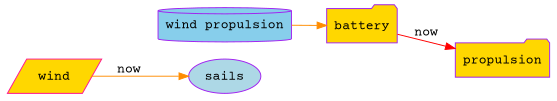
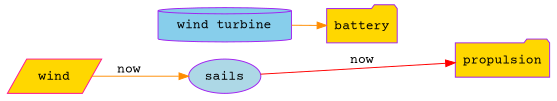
  digraph {
    fontname="Courier Prime"
    rankdir=LR
    node [color=purple fillcolor=gold fontname="Courier Prime" shape=folder style=filled]
    edge [color=darkorange fontname="Courier Prime"]
-   "wind turbine" [fillcolor=skyblue shape=cylinder label="wind propulsion"]
+   "wind turbine" [fillcolor=skyblue shape=cylinder]
    sails [fillcolor=lightblue shape=ellipse]
    battery
    propulsion
    wind [color=deeppink shape=parallelogram]
    subgraph sub_1 {
      rank=same
      "wind turbine"
      sails
    }
    "wind turbine" -> battery
-   battery -> propulsion [color=red label=now]
+   sails -> propulsion [color=red label=now]
    wind -> sails [label=now]
  }
